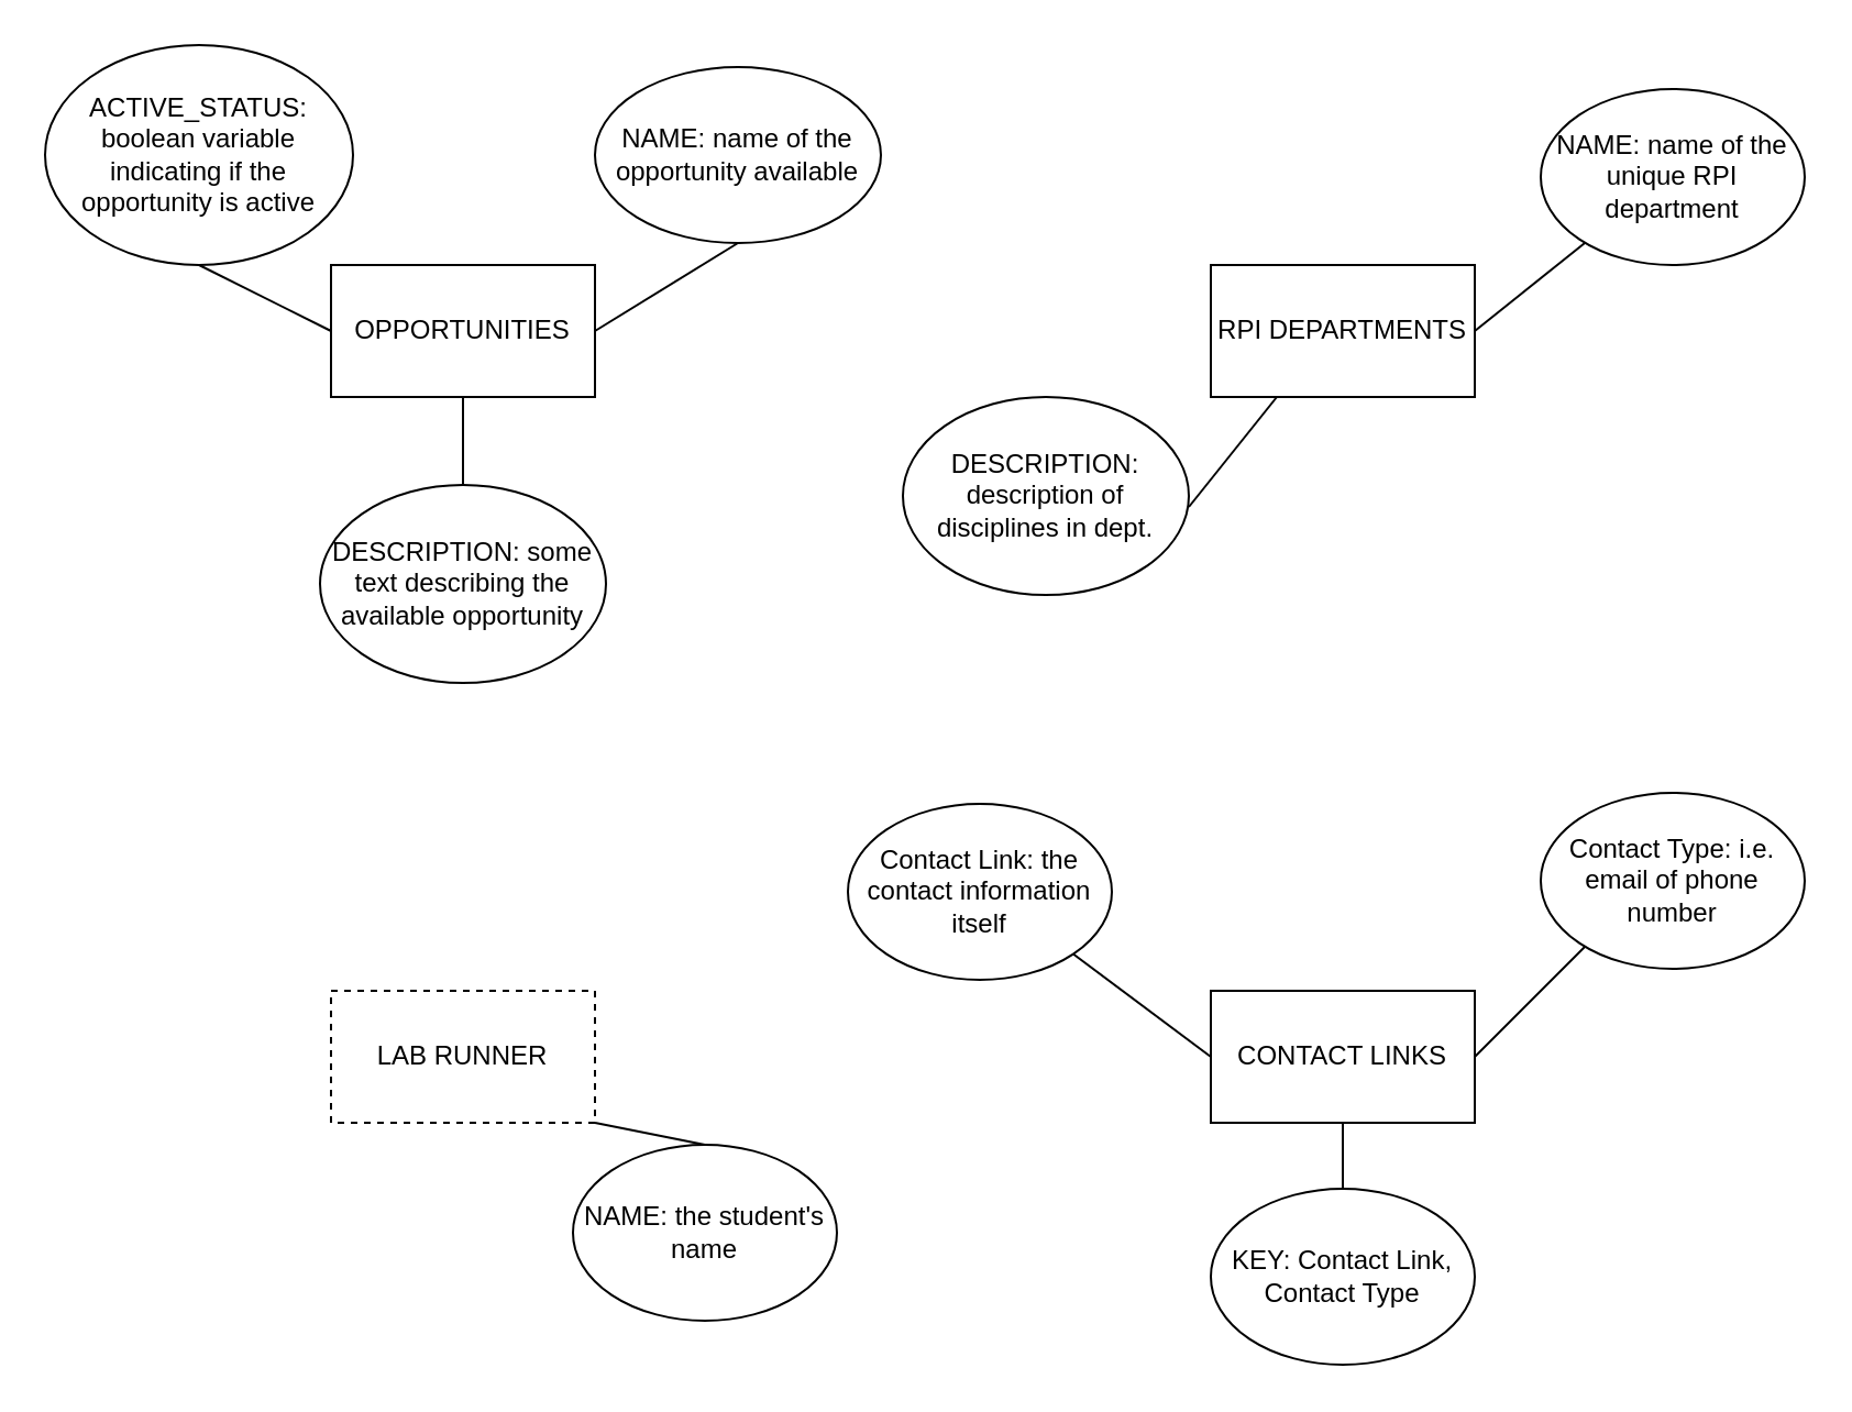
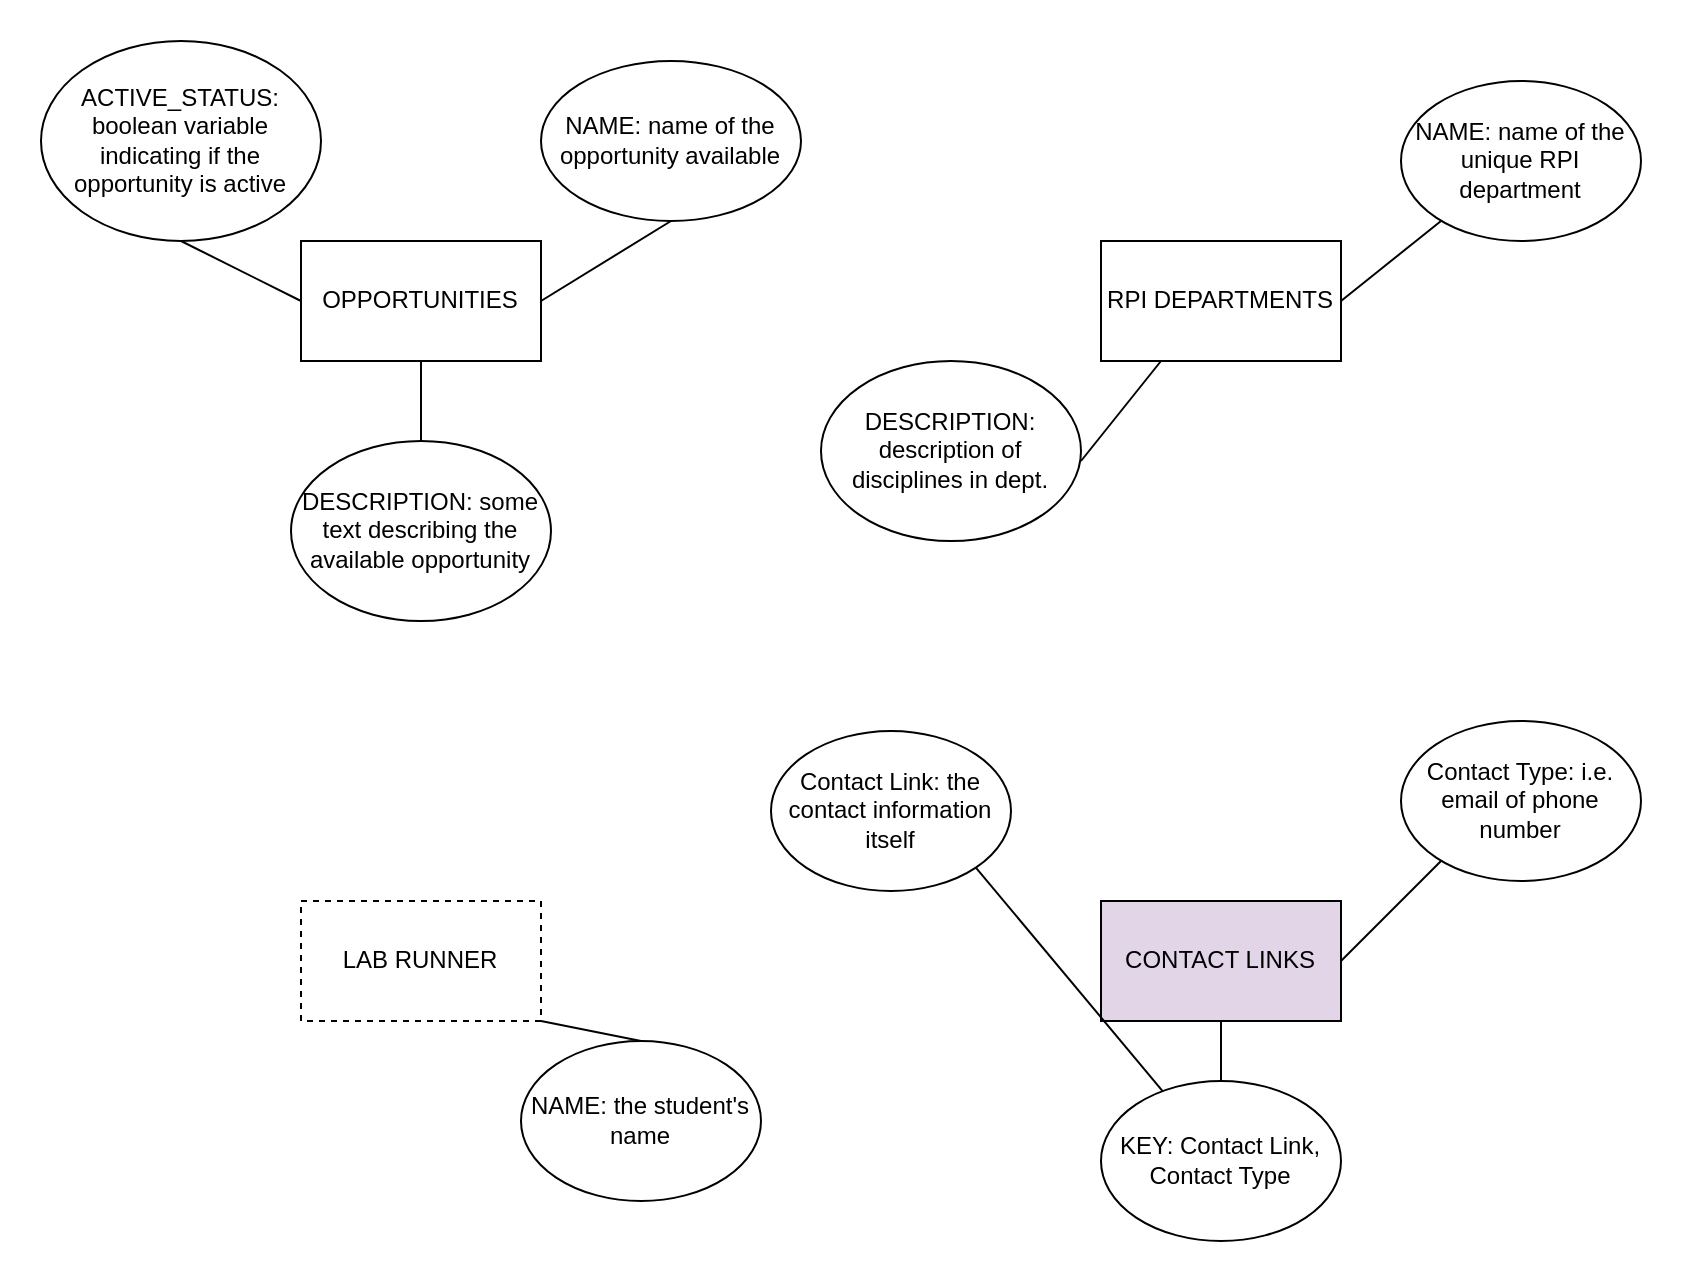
  <mxCell id="0" />
  <mxCell id="1" parent="0" />
  <mxCell id="2" value="LAB RUNNER" style="rounded=0;whiteSpace=wrap;html=1;dashed=1;" vertex="1" parent="1"><mxGeometry x="150" y="450" width="120" height="60" as="geometry" /></mxCell>
  <mxCell id="3" value="OPPORTUNITIES" style="rounded=0;whiteSpace=wrap;html=1;" vertex="1" parent="1"><mxGeometry x="150" y="120" width="120" height="60" as="geometry" /></mxCell>
  <mxCell id="4" value="RPI DEPARTMENTS" style="rounded=0;whiteSpace=wrap;html=1;" vertex="1" parent="1"><mxGeometry x="550" y="120" width="120" height="60" as="geometry" /></mxCell>
- <mxCell id="5" value="CONTACT LINKS" style="rounded=0;whiteSpace=wrap;html=1;" vertex="1" parent="1"><mxGeometry x="550" y="450" width="120" height="60" as="geometry" /></mxCell>
+ <mxCell id="5" value="CONTACT LINKS" style="rounded=0;whiteSpace=wrap;html=1;fillColor=#e1d5e7;" vertex="1" parent="1"><mxGeometry x="550" y="450" width="120" height="60" as="geometry" /></mxCell>
  <mxCell id="6" value="ACTIVE_STATUS: boolean variable indicating if the opportunity is active" style="ellipse;whiteSpace=wrap;html=1;" vertex="1" parent="1"><mxGeometry x="20" y="20" width="140" height="100" as="geometry" /></mxCell>
  <mxCell id="7" value="NAME: name of the opportunity available" style="ellipse;whiteSpace=wrap;html=1;" vertex="1" parent="1"><mxGeometry x="270" y="30" width="130" height="80" as="geometry" /></mxCell>
  <mxCell id="8" value="DESCRIPTION: some text describing the available opportunity" style="ellipse;whiteSpace=wrap;html=1;" vertex="1" parent="1"><mxGeometry x="145" y="220" width="130" height="90" as="geometry" /></mxCell>
  <mxCell id="9" value="NAME: the student's name" style="ellipse;whiteSpace=wrap;html=1;" vertex="1" parent="1"><mxGeometry x="260" y="520" width="120" height="80" as="geometry" /></mxCell>
  <mxCell id="10" value="DESCRIPTION: description of disciplines in dept." style="ellipse;whiteSpace=wrap;html=1;" vertex="1" parent="1"><mxGeometry x="410" y="180" width="130" height="90" as="geometry" /></mxCell>
  <mxCell id="11" value="NAME: name of the unique RPI department" style="ellipse;whiteSpace=wrap;html=1;" vertex="1" parent="1"><mxGeometry x="700" y="40" width="120" height="80" as="geometry" /></mxCell>
  <mxCell id="12" value="Contact Link: the contact information itself" style="ellipse;whiteSpace=wrap;html=1;" vertex="1" parent="1"><mxGeometry x="385" y="365" width="120" height="80" as="geometry" /></mxCell>
  <mxCell id="13" value="Contact Type: i.e. email of phone number" style="ellipse;whiteSpace=wrap;html=1;" vertex="1" parent="1"><mxGeometry x="700" y="360" width="120" height="80" as="geometry" /></mxCell>
  <mxCell id="14" value="KEY: Contact Link, Contact Type" style="ellipse;whiteSpace=wrap;html=1;" vertex="1" parent="1"><mxGeometry x="550" y="540" width="120" height="80" as="geometry" /></mxCell>
  <mxCell id="15" value="" style="endArrow=none;html=1;rounded=0;exitX=1;exitY=1;exitDx=0;exitDy=0;entryX=0.5;entryY=0;entryDx=0;entryDy=0;" edge="1" parent="1" source="2" target="9"><mxGeometry width="50" height="50" relative="1" as="geometry"><mxPoint x="380" y="340" as="sourcePoint" /><mxPoint x="430" y="290" as="targetPoint" /></mxGeometry></mxCell>
  <mxCell id="16" value="" style="endArrow=none;html=1;rounded=0;entryX=0.5;entryY=1;entryDx=0;entryDy=0;exitX=0.5;exitY=0;exitDx=0;exitDy=0;" edge="1" parent="1" source="14" target="5"><mxGeometry width="50" height="50" relative="1" as="geometry"><mxPoint x="690" y="570" as="sourcePoint" /><mxPoint x="740" y="520" as="targetPoint" /></mxGeometry></mxCell>
- <mxCell id="17" value="" style="endArrow=none;html=1;rounded=0;entryX=0;entryY=0.5;entryDx=0;entryDy=0;exitX=1;exitY=1;exitDx=0;exitDy=0;" edge="1" parent="1" source="12" target="5"><mxGeometry width="50" height="50" relative="1" as="geometry"><mxPoint x="480" y="490" as="sourcePoint" /><mxPoint x="530" y="440" as="targetPoint" /></mxGeometry></mxCell>
+ <mxCell id="17" value="" style="endArrow=none;html=1;rounded=0;exitX=1;exitY=1;exitDx=0;exitDy=0;" edge="1" parent="1" source="12" target="14"><mxGeometry width="50" height="50" relative="1" as="geometry"><mxPoint x="480" y="490" as="sourcePoint" /><mxPoint x="530" y="440" as="targetPoint" /></mxGeometry></mxCell>
  <mxCell id="18" value="" style="endArrow=none;html=1;rounded=0;entryX=0.5;entryY=1;entryDx=0;entryDy=0;exitX=0.5;exitY=0;exitDx=0;exitDy=0;" edge="1" parent="1" source="8" target="3"><mxGeometry width="50" height="50" relative="1" as="geometry"><mxPoint x="295" y="230" as="sourcePoint" /><mxPoint x="345" y="180" as="targetPoint" /></mxGeometry></mxCell>
  <mxCell id="19" value="" style="endArrow=none;html=1;rounded=0;entryX=0;entryY=0.5;entryDx=0;entryDy=0;exitX=0.5;exitY=1;exitDx=0;exitDy=0;" edge="1" parent="1" source="6" target="3"><mxGeometry width="50" height="50" relative="1" as="geometry"><mxPoint x="70" y="190" as="sourcePoint" /><mxPoint x="120" y="140" as="targetPoint" /></mxGeometry></mxCell>
  <mxCell id="20" value="" style="endArrow=none;html=1;rounded=0;" edge="1" parent="1"><mxGeometry width="50" height="50" relative="1" as="geometry"><mxPoint x="670" y="480" as="sourcePoint" /><mxPoint x="720" y="430" as="targetPoint" /></mxGeometry></mxCell>
  <mxCell id="21" value="" style="endArrow=none;html=1;rounded=0;entryX=0.5;entryY=1;entryDx=0;entryDy=0;" edge="1" parent="1" target="7"><mxGeometry width="50" height="50" relative="1" as="geometry"><mxPoint x="270" y="150" as="sourcePoint" /><mxPoint x="320" y="100" as="targetPoint" /></mxGeometry></mxCell>
  <mxCell id="22" value="" style="endArrow=none;html=1;rounded=0;entryX=0.25;entryY=1;entryDx=0;entryDy=0;" edge="1" parent="1" target="4"><mxGeometry width="50" height="50" relative="1" as="geometry"><mxPoint x="540" y="230" as="sourcePoint" /><mxPoint x="590" y="180" as="targetPoint" /></mxGeometry></mxCell>
  <mxCell id="23" value="" style="endArrow=none;html=1;rounded=0;exitX=1;exitY=0.5;exitDx=0;exitDy=0;" edge="1" parent="1" source="4"><mxGeometry width="50" height="50" relative="1" as="geometry"><mxPoint x="670" y="160" as="sourcePoint" /><mxPoint x="720" y="110" as="targetPoint" /></mxGeometry></mxCell>
